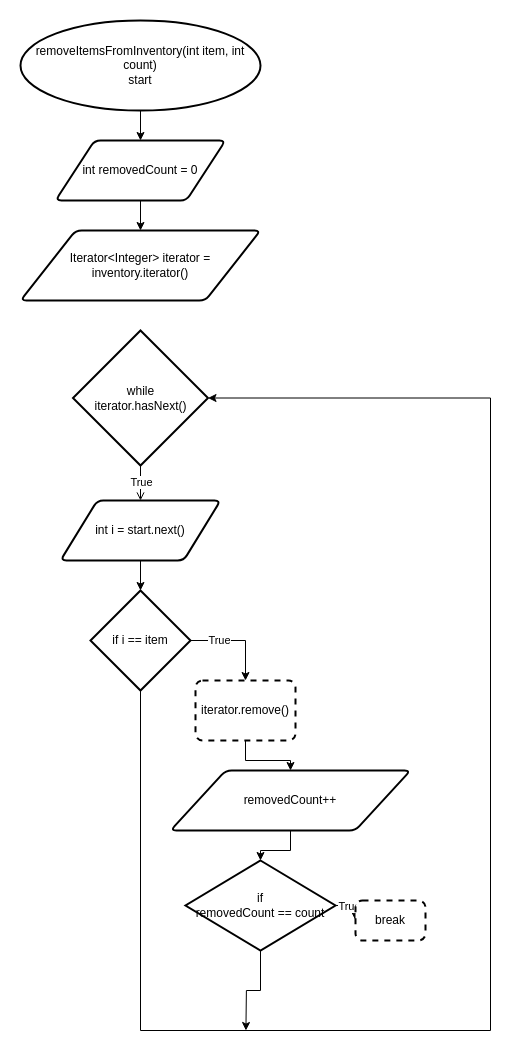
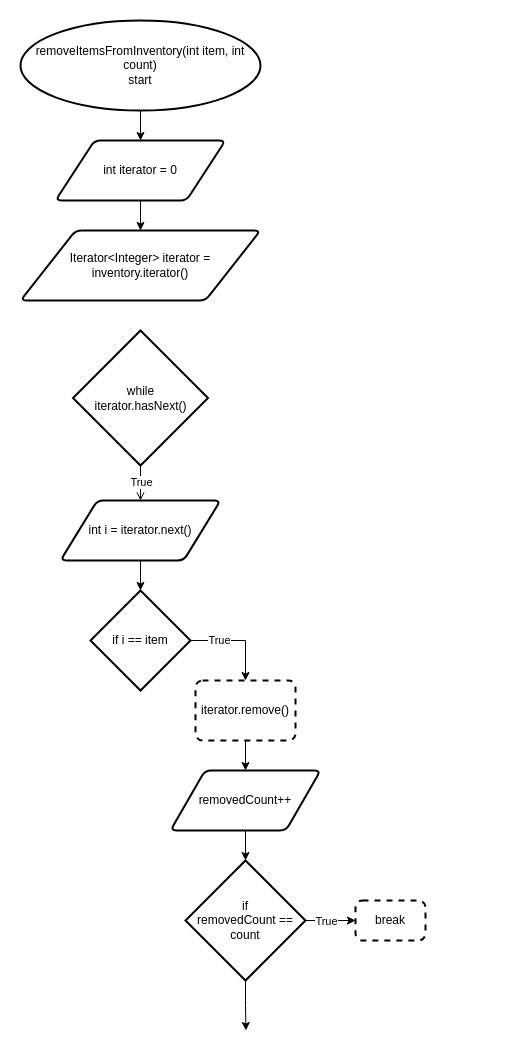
  <mxCell id="0" />
  <mxCell id="1" parent="0" />
  <mxCell id="2" value="" style="edgeStyle=orthogonalEdgeStyle;rounded=0;orthogonalLoop=1;jettySize=auto;html=1;" edge="1" parent="1" source="3" target="5"><mxGeometry relative="1" as="geometry" /></mxCell>
  <mxCell id="3" value="removeItemsFromInventory(int item, int count)&lt;br&gt;start" style="strokeWidth=2;html=1;shape=mxgraph.flowchart.start_1;whiteSpace=wrap;" vertex="1" parent="1"><mxGeometry x="20" y="20" width="240" height="90" as="geometry" /></mxCell>
  <mxCell id="4" value="" style="edgeStyle=orthogonalEdgeStyle;rounded=0;orthogonalLoop=1;jettySize=auto;html=1;" edge="1" parent="1" source="5" target="6"><mxGeometry relative="1" as="geometry" /></mxCell>
- <mxCell id="5" value="int removedCount = 0" style="shape=parallelogram;html=1;strokeWidth=2;perimeter=parallelogramPerimeter;whiteSpace=wrap;rounded=1;arcSize=12;size=0.23;" vertex="1" parent="1"><mxGeometry x="55" y="140" width="170" height="60" as="geometry" /></mxCell>
+ <mxCell id="5" value="int iterator = 0" style="shape=parallelogram;html=1;strokeWidth=2;perimeter=parallelogramPerimeter;whiteSpace=wrap;rounded=1;arcSize=12;size=0.23;" vertex="1" parent="1"><mxGeometry x="55" y="140" width="170" height="60" as="geometry" /></mxCell>
  <mxCell id="6" value="Iterator&amp;lt;Integer&amp;gt; iterator = inventory.iterator()" style="shape=parallelogram;html=1;strokeWidth=2;perimeter=parallelogramPerimeter;whiteSpace=wrap;rounded=1;arcSize=12;size=0.23;" vertex="1" parent="1"><mxGeometry x="20" y="230" width="240" height="70" as="geometry" /></mxCell>
  <mxCell id="7" value="" style="edgeStyle=orthogonalEdgeStyle;rounded=0;orthogonalLoop=1;jettySize=auto;html=1;endArrow=open;" edge="1" parent="1" source="9" target="11"><mxGeometry relative="1" as="geometry" /></mxCell>
  <mxCell id="8" value="True" style="edgeLabel;html=1;align=center;verticalAlign=middle;resizable=0;points=[];" connectable="0" vertex="1" parent="7"><mxGeometry x="0.181" relative="1" as="geometry"><mxPoint y="-1" as="offset" /></mxGeometry></mxCell>
  <mxCell id="9" value="while&lt;br&gt;iterator.hasNext()" style="strokeWidth=2;html=1;shape=mxgraph.flowchart.decision;whiteSpace=wrap;" vertex="1" parent="1"><mxGeometry x="72.5" y="330" width="135" height="135" as="geometry" /></mxCell>
  <mxCell id="10" value="" style="edgeStyle=orthogonalEdgeStyle;rounded=0;orthogonalLoop=1;jettySize=auto;html=1;" edge="1" parent="1" source="11" target="15"><mxGeometry relative="1" as="geometry" /></mxCell>
- <mxCell id="11" value="int i = start.next()" style="shape=parallelogram;html=1;strokeWidth=2;perimeter=parallelogramPerimeter;whiteSpace=wrap;rounded=1;arcSize=12;size=0.23;" vertex="1" parent="1"><mxGeometry x="60" y="500" width="160" height="60" as="geometry" /></mxCell>
+ <mxCell id="11" value="int i = iterator.next()" style="shape=parallelogram;html=1;strokeWidth=2;perimeter=parallelogramPerimeter;whiteSpace=wrap;rounded=1;arcSize=12;size=0.23;" vertex="1" parent="1"><mxGeometry x="60" y="500" width="160" height="60" as="geometry" /></mxCell>
  <mxCell id="12" style="edgeStyle=orthogonalEdgeStyle;rounded=0;orthogonalLoop=1;jettySize=auto;html=1;exitX=1;exitY=0.5;exitDx=0;exitDy=0;exitPerimeter=0;entryX=0.5;entryY=0;entryDx=0;entryDy=0;" edge="1" parent="1" source="15" target="17"><mxGeometry relative="1" as="geometry" /></mxCell>
  <mxCell id="13" value="True" style="edgeLabel;html=1;align=center;verticalAlign=middle;resizable=0;points=[];" connectable="0" vertex="1" parent="12"><mxGeometry x="-0.404" y="1" relative="1" as="geometry"><mxPoint as="offset" /></mxGeometry></mxCell>
- <mxCell id="14" style="edgeStyle=orthogonalEdgeStyle;rounded=0;orthogonalLoop=1;jettySize=auto;html=1;exitX=0.5;exitY=1;exitDx=0;exitDy=0;exitPerimeter=0;entryX=1;entryY=0.5;entryDx=0;entryDy=0;entryPerimeter=0;" edge="1" parent="1" source="15" target="9"><mxGeometry relative="1" as="geometry"><Array as="points"><mxPoint x="140" y="1030" /><mxPoint x="490" y="1030" /><mxPoint x="490" y="397" /></Array></mxGeometry></mxCell>
  <mxCell id="15" value="if i == item" style="strokeWidth=2;html=1;shape=mxgraph.flowchart.decision;whiteSpace=wrap;" vertex="1" parent="1"><mxGeometry x="90" y="590" width="100" height="100" as="geometry" /></mxCell>
  <mxCell id="16" value="" style="edgeStyle=orthogonalEdgeStyle;rounded=0;orthogonalLoop=1;jettySize=auto;html=1;" edge="1" parent="1" source="17" target="19"><mxGeometry relative="1" as="geometry" /></mxCell>
  <mxCell id="17" value="iterator.remove()" style="rounded=1;whiteSpace=wrap;html=1;absoluteArcSize=1;arcSize=14;strokeWidth=2;dashed=1;" vertex="1" parent="1"><mxGeometry x="195" y="680" width="100" height="60" as="geometry" /></mxCell>
  <mxCell id="18" value="" style="edgeStyle=orthogonalEdgeStyle;rounded=0;orthogonalLoop=1;jettySize=auto;html=1;" edge="1" parent="1" source="19" target="23"><mxGeometry relative="1" as="geometry" /></mxCell>
- <mxCell id="19" value="removedCount++" style="shape=parallelogram;html=1;strokeWidth=2;perimeter=parallelogramPerimeter;whiteSpace=wrap;rounded=1;arcSize=12;size=0.23;" vertex="1" parent="1"><mxGeometry x="170" y="770" width="240" height="60" as="geometry" /></mxCell>
+ <mxCell id="19" value="removedCount++" style="shape=parallelogram;html=1;strokeWidth=2;perimeter=parallelogramPerimeter;whiteSpace=wrap;rounded=1;arcSize=12;size=0.23;" vertex="1" parent="1"><mxGeometry x="170" y="770" width="150" height="60" as="geometry" /></mxCell>
  <mxCell id="20" value="" style="edgeStyle=orthogonalEdgeStyle;rounded=0;orthogonalLoop=1;jettySize=auto;html=1;" edge="1" parent="1" source="23" target="24"><mxGeometry relative="1" as="geometry" /></mxCell>
  <mxCell id="21" value="True" style="edgeLabel;html=1;align=center;verticalAlign=middle;resizable=0;points=[];" connectable="0" vertex="1" parent="20"><mxGeometry x="-0.127" y="-4" relative="1" as="geometry"><mxPoint x="-2" y="-4" as="offset" /></mxGeometry></mxCell>
  <mxCell id="22" style="edgeStyle=orthogonalEdgeStyle;rounded=0;orthogonalLoop=1;jettySize=auto;html=1;exitX=0.5;exitY=1;exitDx=0;exitDy=0;exitPerimeter=0;" edge="1" parent="1" source="23"><mxGeometry relative="1" as="geometry"><mxPoint x="245.429" y="1030" as="targetPoint" /></mxGeometry></mxCell>
- <mxCell id="23" value="if&lt;br&gt;removedCount == count" style="strokeWidth=2;html=1;shape=mxgraph.flowchart.decision;whiteSpace=wrap;" vertex="1" parent="1"><mxGeometry x="185" y="860" width="150" height="90" as="geometry" /></mxCell>
+ <mxCell id="23" value="if&lt;br&gt;removedCount == count" style="strokeWidth=2;html=1;shape=mxgraph.flowchart.decision;whiteSpace=wrap;" vertex="1" parent="1"><mxGeometry x="185" y="860" width="120" height="120" as="geometry" /></mxCell>
  <mxCell id="24" value="break" style="rounded=1;whiteSpace=wrap;html=1;absoluteArcSize=1;arcSize=14;strokeWidth=2;dashed=1;" vertex="1" parent="1"><mxGeometry x="355" y="900" width="70" height="40" as="geometry" /></mxCell>
